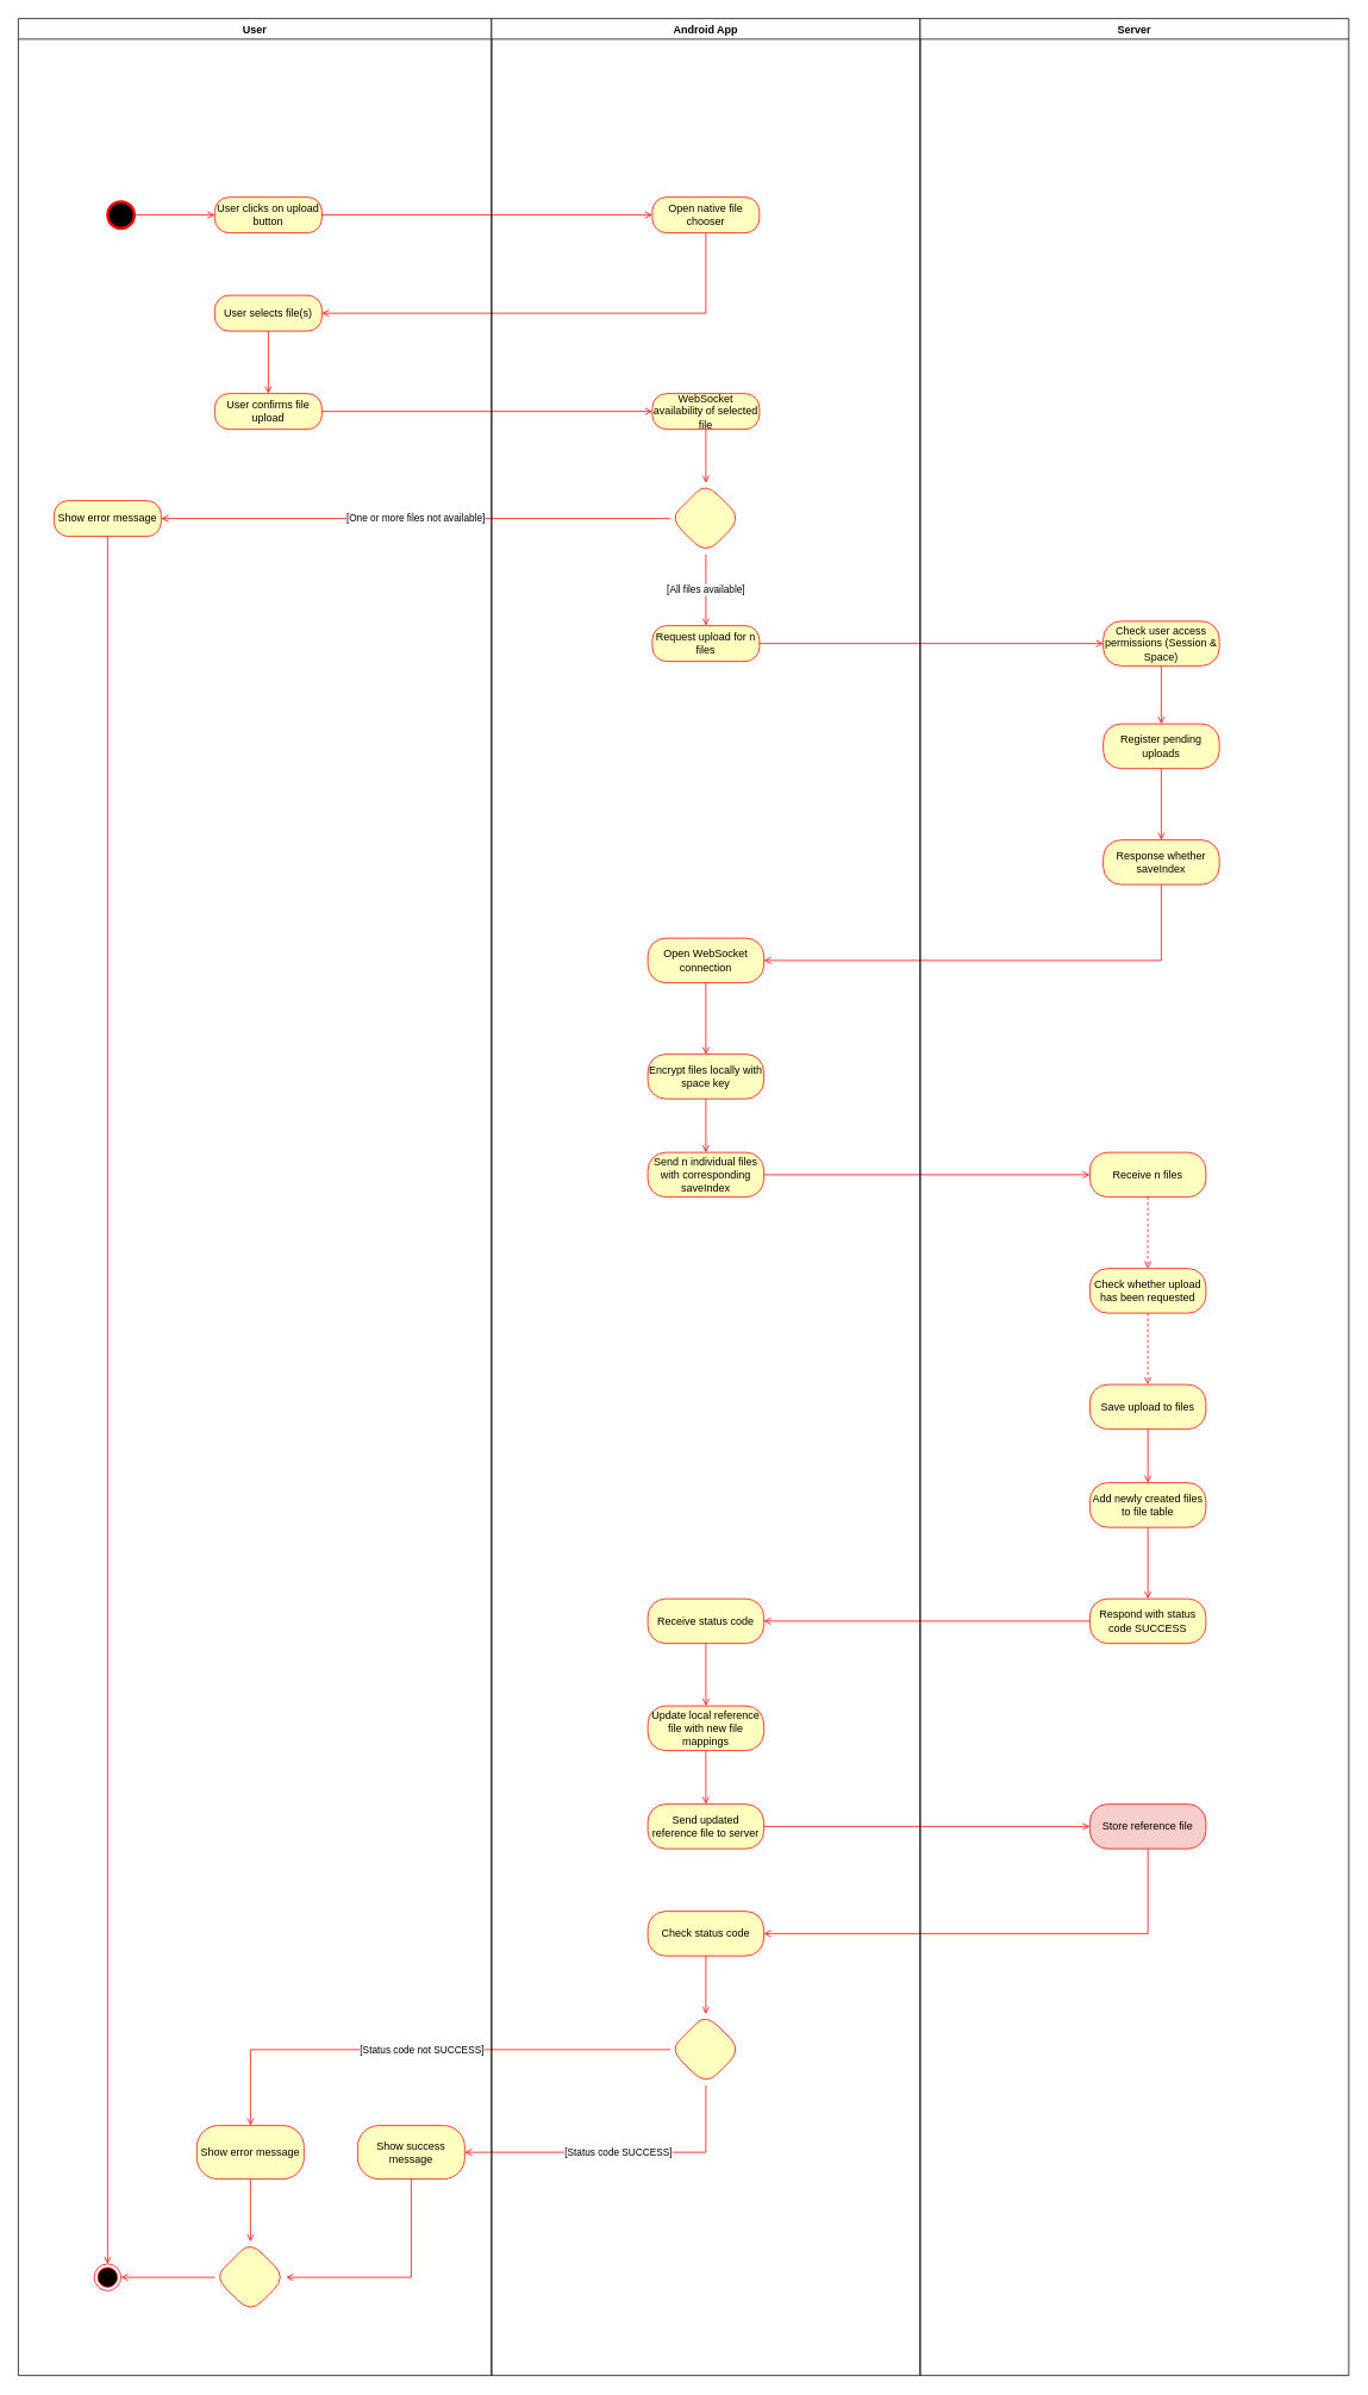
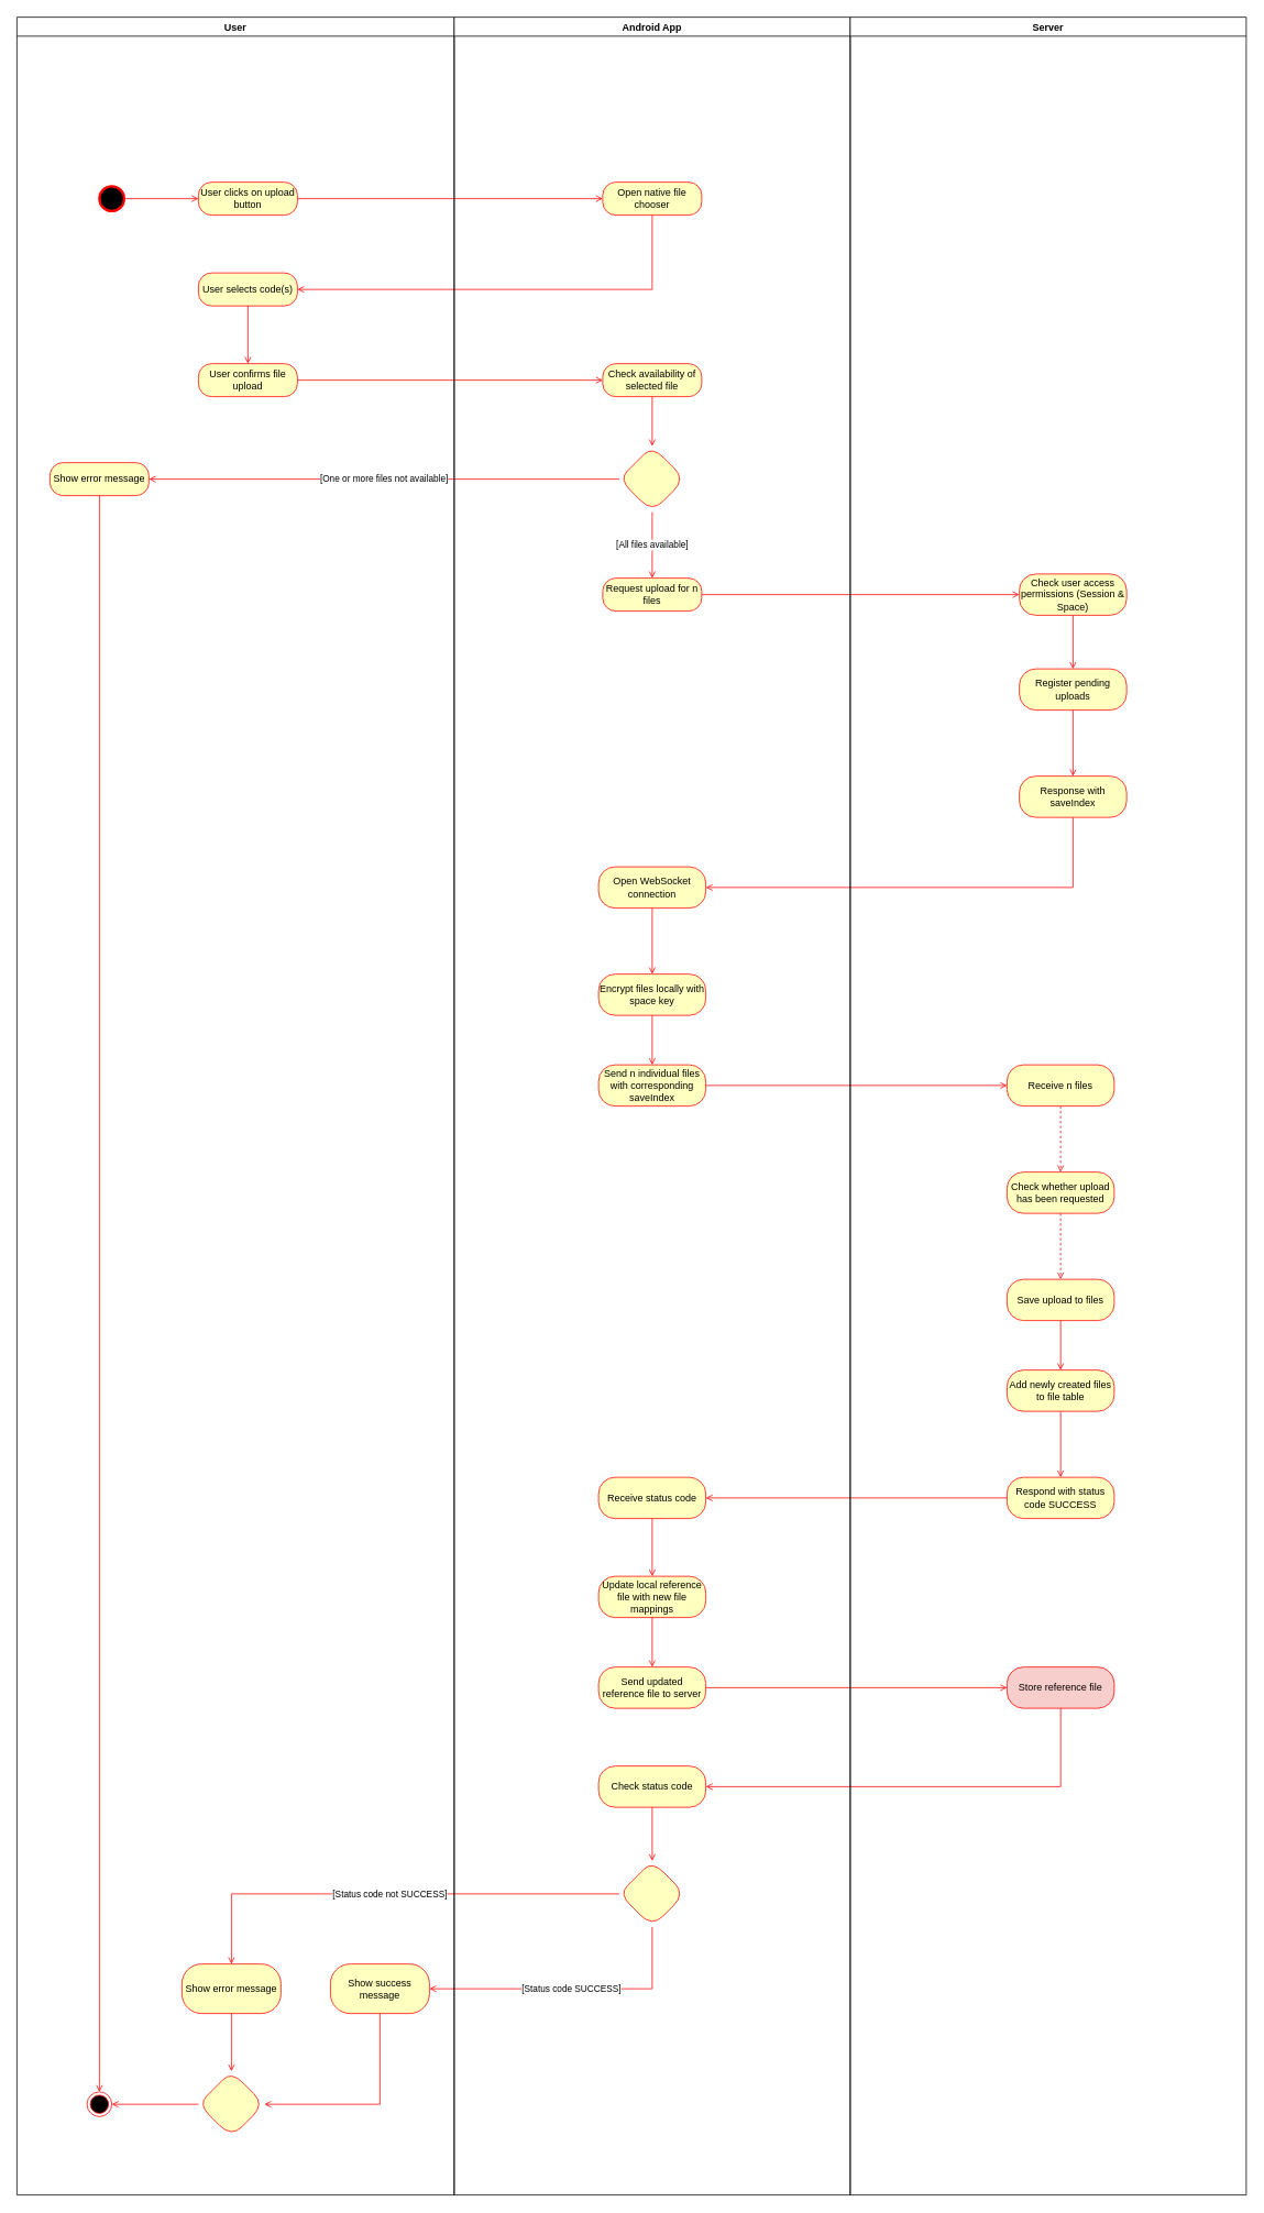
  <mxCell id="0" />
  <mxCell id="1" parent="0" />
  <mxCell id="2" value="" style="edgeStyle=orthogonalEdgeStyle;rounded=0;orthogonalLoop=1;jettySize=auto;html=1;endArrow=open;endFill=0;strokeColor=#FF0000;" parent="1" source="34" target="44" edge="1"><mxGeometry relative="1" as="geometry" /></mxCell>
  <mxCell id="3" value="" style="edgeStyle=orthogonalEdgeStyle;rounded=0;orthogonalLoop=1;jettySize=auto;html=1;entryX=1;entryY=0.5;entryDx=0;entryDy=0;exitX=0.5;exitY=1;exitDx=0;exitDy=0;endArrow=open;endFill=0;strokeColor=#FF0000;" parent="1" source="44" target="37" edge="1"><mxGeometry relative="1" as="geometry" /></mxCell>
  <mxCell id="4" value="" style="edgeStyle=orthogonalEdgeStyle;rounded=0;orthogonalLoop=1;jettySize=auto;html=1;endArrow=open;endFill=0;strokeColor=#FF0000;" parent="1" source="38" target="45" edge="1"><mxGeometry relative="1" as="geometry" /></mxCell>
  <mxCell id="5" value="[One or more files not available]" style="edgeStyle=orthogonalEdgeStyle;rounded=0;orthogonalLoop=1;jettySize=auto;html=1;endArrow=open;endFill=0;strokeColor=#FF0000;" parent="1" source="46" target="40" edge="1"><mxGeometry relative="1" as="geometry" /></mxCell>
  <mxCell id="6" value="" style="edgeStyle=orthogonalEdgeStyle;rounded=0;orthogonalLoop=1;jettySize=auto;html=1;endArrow=open;endFill=0;strokeColor=#FF0000;" parent="1" source="48" target="8" edge="1"><mxGeometry relative="1" as="geometry" /></mxCell>
  <mxCell id="7" value="" style="edgeStyle=orthogonalEdgeStyle;rounded=0;orthogonalLoop=1;jettySize=auto;html=1;endArrow=open;endFill=0;strokeColor=#FF0000;" parent="1" source="8" target="10" edge="1"><mxGeometry relative="1" as="geometry" /></mxCell>
  <mxCell id="8" value="Check user access permissions (Session &amp;amp; Space)" style="rounded=1;whiteSpace=wrap;html=1;arcSize=40;fontColor=#000000;fillColor=#ffffc0;strokeColor=#ff0000;" parent="1" vertex="1"><mxGeometry x="1235" y="695" width="130" height="50" as="geometry" /></mxCell>
  <mxCell id="9" value="" style="edgeStyle=orthogonalEdgeStyle;rounded=0;orthogonalLoop=1;jettySize=auto;html=1;endArrow=open;endFill=0;strokeColor=#FF0000;" parent="1" source="10" target="12" edge="1"><mxGeometry relative="1" as="geometry" /></mxCell>
  <mxCell id="10" value="Register pending uploads" style="rounded=1;whiteSpace=wrap;html=1;arcSize=40;fontColor=#000000;fillColor=#ffffc0;strokeColor=#ff0000;" parent="1" vertex="1"><mxGeometry x="1235" y="810" width="130" height="50" as="geometry" /></mxCell>
  <mxCell id="11" value="" style="edgeStyle=orthogonalEdgeStyle;rounded=0;orthogonalLoop=1;jettySize=auto;html=1;entryX=1;entryY=0.5;entryDx=0;entryDy=0;exitX=0.5;exitY=1;exitDx=0;exitDy=0;endArrow=open;endFill=0;strokeColor=#FF0000;" parent="1" source="12" target="50" edge="1"><mxGeometry relative="1" as="geometry" /></mxCell>
- <mxCell id="12" value="Response whether saveIndex" style="rounded=1;whiteSpace=wrap;html=1;arcSize=40;fontColor=#000000;fillColor=#ffffc0;strokeColor=#ff0000;" parent="1" vertex="1"><mxGeometry x="1235" y="940" width="130" height="50" as="geometry" /></mxCell>
+ <mxCell id="12" value="Response with saveIndex" style="rounded=1;whiteSpace=wrap;html=1;arcSize=40;fontColor=#000000;fillColor=#ffffc0;strokeColor=#ff0000;" parent="1" vertex="1"><mxGeometry x="1235" y="940" width="130" height="50" as="geometry" /></mxCell>
  <mxCell id="13" value="" style="edgeStyle=orthogonalEdgeStyle;rounded=0;orthogonalLoop=1;jettySize=auto;html=1;endArrow=open;endFill=0;strokeColor=#FF0000;" parent="1" source="53" target="15" edge="1"><mxGeometry relative="1" as="geometry" /></mxCell>
  <mxCell id="14" value="" style="edgeStyle=orthogonalEdgeStyle;rounded=0;orthogonalLoop=1;jettySize=auto;html=1;endArrow=open;endFill=0;strokeColor=#FF0000;dashed=1;" parent="1" source="15" target="17" edge="1"><mxGeometry relative="1" as="geometry" /></mxCell>
  <mxCell id="15" value="Receive n files" style="rounded=1;whiteSpace=wrap;html=1;arcSize=40;fontColor=#000000;fillColor=#ffffc0;strokeColor=#ff0000;" parent="1" vertex="1"><mxGeometry x="1220" y="1290" width="130" height="50" as="geometry" /></mxCell>
  <mxCell id="16" value="" style="edgeStyle=orthogonalEdgeStyle;rounded=0;orthogonalLoop=1;jettySize=auto;html=1;endArrow=open;endFill=0;strokeColor=#FF0000;dashed=1;" parent="1" source="17" target="19" edge="1"><mxGeometry relative="1" as="geometry" /></mxCell>
  <mxCell id="17" value="Check whether upload has been requested " style="rounded=1;whiteSpace=wrap;html=1;arcSize=40;fontColor=#000000;fillColor=#ffffc0;strokeColor=#ff0000;" parent="1" vertex="1"><mxGeometry x="1220" y="1420" width="130" height="50" as="geometry" /></mxCell>
  <mxCell id="18" value="" style="edgeStyle=orthogonalEdgeStyle;rounded=0;orthogonalLoop=1;jettySize=auto;html=1;endArrow=open;endFill=0;strokeColor=#FF0000;" parent="1" source="19" target="21" edge="1"><mxGeometry relative="1" as="geometry" /></mxCell>
  <mxCell id="19" value="Save upload to files" style="rounded=1;whiteSpace=wrap;html=1;arcSize=40;fontColor=#000000;fillColor=#ffffc0;strokeColor=#ff0000;" parent="1" vertex="1"><mxGeometry x="1220" y="1550" width="130" height="50" as="geometry" /></mxCell>
  <mxCell id="20" value="" style="edgeStyle=orthogonalEdgeStyle;rounded=0;orthogonalLoop=1;jettySize=auto;html=1;endArrow=open;endFill=0;strokeColor=#FF0000;" parent="1" source="21" target="23" edge="1"><mxGeometry relative="1" as="geometry" /></mxCell>
  <mxCell id="21" value="Add newly created files to file table" style="rounded=1;whiteSpace=wrap;html=1;arcSize=40;fontColor=#000000;fillColor=#ffffc0;strokeColor=#ff0000;" parent="1" vertex="1"><mxGeometry x="1220" y="1660" width="130" height="50" as="geometry" /></mxCell>
  <mxCell id="22" value="" style="edgeStyle=orthogonalEdgeStyle;rounded=0;orthogonalLoop=1;jettySize=auto;html=1;endArrow=open;endFill=0;strokeColor=#FF0000;" parent="1" source="23" target="55" edge="1"><mxGeometry relative="1" as="geometry" /></mxCell>
  <mxCell id="23" value="Respond with status code SUCCESS" style="rounded=1;whiteSpace=wrap;html=1;arcSize=40;fontColor=#000000;fillColor=#ffffc0;strokeColor=#ff0000;" parent="1" vertex="1"><mxGeometry x="1220" y="1790" width="130" height="50" as="geometry" /></mxCell>
  <mxCell id="24" value="" style="edgeStyle=orthogonalEdgeStyle;rounded=0;orthogonalLoop=1;jettySize=auto;html=1;endArrow=open;endFill=0;strokeColor=#FF0000;" parent="1" source="58" target="26" edge="1"><mxGeometry relative="1" as="geometry" /></mxCell>
  <mxCell id="25" value="" style="edgeStyle=orthogonalEdgeStyle;rounded=0;orthogonalLoop=1;jettySize=auto;html=1;entryX=1;entryY=0.5;entryDx=0;entryDy=0;exitX=0.5;exitY=1;exitDx=0;exitDy=0;endArrow=open;endFill=0;strokeColor=#FF0000;" parent="1" source="26" target="60" edge="1"><mxGeometry relative="1" as="geometry" /></mxCell>
  <mxCell id="26" value="Store reference file" style="rounded=1;whiteSpace=wrap;html=1;arcSize=40;fontColor=#000000;fillColor=#f8cecc;strokeColor=#ff0000;" parent="1" vertex="1"><mxGeometry x="1220" y="2020" width="130" height="50" as="geometry" /></mxCell>
  <mxCell id="27" value="[Status code SUCCESS]" style="edgeStyle=orthogonalEdgeStyle;rounded=0;orthogonalLoop=1;jettySize=auto;html=1;entryX=1;entryY=0.5;entryDx=0;entryDy=0;exitX=0.5;exitY=1;exitDx=0;exitDy=0;endArrow=open;endFill=0;strokeColor=#FF0000;" parent="1" source="61" target="30" edge="1"><mxGeometry relative="1" as="geometry" /></mxCell>
  <mxCell id="28" value="[Status code not SUCCESS]" style="edgeStyle=orthogonalEdgeStyle;rounded=0;orthogonalLoop=1;jettySize=auto;html=1;endArrow=open;endFill=0;strokeColor=#FF0000;" parent="1" source="61" target="32" edge="1"><mxGeometry relative="1" as="geometry" /></mxCell>
  <mxCell id="29" style="edgeStyle=orthogonalEdgeStyle;rounded=0;orthogonalLoop=1;jettySize=auto;html=1;entryX=1;entryY=0.5;entryDx=0;entryDy=0;exitX=0.5;exitY=1;exitDx=0;exitDy=0;endArrow=open;endFill=0;strokeColor=#FF0000;" parent="1" source="30" target="65" edge="1"><mxGeometry relative="1" as="geometry" /></mxCell>
  <mxCell id="30" value="Show success message" style="whiteSpace=wrap;html=1;rounded=1;strokeColor=#ff0000;fillColor=#ffffc0;arcSize=40;" parent="1" vertex="1"><mxGeometry x="400" y="2380" width="120" height="60" as="geometry" /></mxCell>
  <mxCell id="31" value="" style="edgeStyle=orthogonalEdgeStyle;rounded=0;orthogonalLoop=1;jettySize=auto;html=1;endArrow=open;endFill=0;strokeColor=#FF0000;" parent="1" source="32" target="65" edge="1"><mxGeometry relative="1" as="geometry" /></mxCell>
  <mxCell id="32" value="Show error message" style="whiteSpace=wrap;html=1;rounded=1;strokeColor=#ff0000;fillColor=#ffffc0;arcSize=40;" parent="1" vertex="1"><mxGeometry x="220" y="2380" width="120" height="60" as="geometry" /></mxCell>
  <mxCell id="33" value="User" style="swimlane;" parent="1" vertex="1"><mxGeometry x="20" y="20" width="530" height="2640" as="geometry" /></mxCell>
  <mxCell id="34" value="User clicks on upload button" style="rounded=1;whiteSpace=wrap;html=1;arcSize=40;fontColor=#000000;fillColor=#ffffc0;strokeColor=#ff0000;" parent="33" vertex="1"><mxGeometry x="220" y="200" width="120" height="40" as="geometry" /></mxCell>
  <mxCell id="35" value="" style="edgeStyle=orthogonalEdgeStyle;rounded=0;orthogonalLoop=1;jettySize=auto;html=1;endArrow=open;endFill=0;strokeColor=#FF0000;" parent="33" source="36" target="34" edge="1"><mxGeometry relative="1" as="geometry" /></mxCell>
  <mxCell id="36" value="" style="ellipse;whiteSpace=wrap;html=1;aspect=fixed;strokeWidth=3;fillColor=#000000;strokeColor=#FF0000;" parent="33" vertex="1"><mxGeometry x="100" y="205" width="30" height="30" as="geometry" /></mxCell>
- <mxCell id="37" value="User selects file(s)" style="rounded=1;whiteSpace=wrap;html=1;arcSize=40;fontColor=#000000;fillColor=#ffffc0;strokeColor=#ff0000;" parent="33" vertex="1"><mxGeometry x="220" y="310" width="120" height="40" as="geometry" /></mxCell>
+ <mxCell id="37" value="User selects code(s)" style="rounded=1;whiteSpace=wrap;html=1;arcSize=40;fontColor=#000000;fillColor=#ffffc0;strokeColor=#ff0000;" parent="33" vertex="1"><mxGeometry x="220" y="310" width="120" height="40" as="geometry" /></mxCell>
  <mxCell id="38" value="User confirms file upload" style="rounded=1;whiteSpace=wrap;html=1;arcSize=40;fontColor=#000000;fillColor=#ffffc0;strokeColor=#ff0000;" parent="33" vertex="1"><mxGeometry x="220" y="420" width="120" height="40" as="geometry" /></mxCell>
  <mxCell id="39" value="" style="edgeStyle=orthogonalEdgeStyle;rounded=0;orthogonalLoop=1;jettySize=auto;html=1;strokeColor=#FF0000;endArrow=open;endFill=0;" parent="33" source="37" target="38" edge="1"><mxGeometry relative="1" as="geometry" /></mxCell>
  <mxCell id="40" value="Show error message" style="rounded=1;whiteSpace=wrap;html=1;arcSize=40;fontColor=#000000;fillColor=#ffffc0;strokeColor=#ff0000;" parent="33" vertex="1"><mxGeometry x="40" y="540" width="120" height="40" as="geometry" /></mxCell>
  <mxCell id="41" value="" style="ellipse;html=1;shape=endState;fillColor=#000000;strokeColor=#ff0000;" parent="33" vertex="1"><mxGeometry x="85" y="2515" width="30" height="30" as="geometry" /></mxCell>
  <mxCell id="42" style="edgeStyle=orthogonalEdgeStyle;rounded=0;orthogonalLoop=1;jettySize=auto;html=1;entryX=0.5;entryY=0;entryDx=0;entryDy=0;endArrow=open;endFill=0;strokeColor=#FF0000;" parent="33" source="40" target="41" edge="1"><mxGeometry relative="1" as="geometry"><mxPoint x="100" y="2408" as="targetPoint" /></mxGeometry></mxCell>
  <mxCell id="43" value="Android App" style="swimlane;" parent="1" vertex="1"><mxGeometry x="550" y="20" width="480" height="2640" as="geometry" /></mxCell>
  <mxCell id="44" value="Open native file chooser" style="rounded=1;whiteSpace=wrap;html=1;arcSize=40;fontColor=#000000;fillColor=#ffffc0;strokeColor=#ff0000;" parent="43" vertex="1"><mxGeometry x="180" y="200" width="120" height="40" as="geometry" /></mxCell>
- <mxCell id="45" value="WebSocket availability of selected file" style="rounded=1;whiteSpace=wrap;html=1;arcSize=40;fontColor=#000000;fillColor=#ffffc0;strokeColor=#ff0000;" parent="43" vertex="1"><mxGeometry x="180" y="420" width="120" height="40" as="geometry" /></mxCell>
+ <mxCell id="45" value="Check availability of selected file" style="rounded=1;whiteSpace=wrap;html=1;arcSize=40;fontColor=#000000;fillColor=#ffffc0;strokeColor=#ff0000;" parent="43" vertex="1"><mxGeometry x="180" y="420" width="120" height="40" as="geometry" /></mxCell>
  <mxCell id="46" value="" style="rhombus;whiteSpace=wrap;html=1;rounded=1;strokeColor=#ff0000;fillColor=#ffffc0;arcSize=40;" parent="43" vertex="1"><mxGeometry x="200" y="520" width="80" height="80" as="geometry" /></mxCell>
  <mxCell id="47" value="" style="edgeStyle=orthogonalEdgeStyle;rounded=0;orthogonalLoop=1;jettySize=auto;html=1;endArrow=open;endFill=0;strokeColor=#FF0000;" parent="43" source="45" target="46" edge="1"><mxGeometry relative="1" as="geometry" /></mxCell>
  <mxCell id="48" value="Request upload for n files" style="rounded=1;whiteSpace=wrap;html=1;arcSize=40;fontColor=#000000;fillColor=#ffffc0;strokeColor=#ff0000;" parent="43" vertex="1"><mxGeometry x="180" y="680" width="120" height="40" as="geometry" /></mxCell>
  <mxCell id="49" value="[All files available]" style="edgeStyle=orthogonalEdgeStyle;rounded=0;orthogonalLoop=1;jettySize=auto;html=1;entryX=0.5;entryY=0;entryDx=0;entryDy=0;endArrow=open;endFill=0;strokeColor=#FF0000;" parent="43" source="46" target="48" edge="1"><mxGeometry relative="1" as="geometry"><mxPoint x="240" y="660" as="targetPoint" /></mxGeometry></mxCell>
  <mxCell id="50" value="Open WebSocket connection" style="rounded=1;whiteSpace=wrap;html=1;arcSize=40;fontColor=#000000;fillColor=#ffffc0;strokeColor=#ff0000;" parent="43" vertex="1"><mxGeometry x="175" y="1030" width="130" height="50" as="geometry" /></mxCell>
  <mxCell id="51" value="Encrypt files locally with space key" style="rounded=1;whiteSpace=wrap;html=1;arcSize=40;fontColor=#000000;fillColor=#ffffc0;strokeColor=#ff0000;" parent="43" vertex="1"><mxGeometry x="175" y="1160" width="130" height="50" as="geometry" /></mxCell>
  <mxCell id="52" value="" style="edgeStyle=orthogonalEdgeStyle;rounded=0;orthogonalLoop=1;jettySize=auto;html=1;endArrow=open;endFill=0;strokeColor=#FF0000;" parent="43" source="50" target="51" edge="1"><mxGeometry relative="1" as="geometry" /></mxCell>
  <mxCell id="53" value="Send n individual files with corresponding saveIndex" style="rounded=1;whiteSpace=wrap;html=1;arcSize=40;fontColor=#000000;fillColor=#ffffc0;strokeColor=#ff0000;" parent="43" vertex="1"><mxGeometry x="175" y="1270" width="130" height="50" as="geometry" /></mxCell>
  <mxCell id="54" value="" style="edgeStyle=orthogonalEdgeStyle;rounded=0;orthogonalLoop=1;jettySize=auto;html=1;endArrow=open;endFill=0;strokeColor=#FF0000;" parent="43" source="51" target="53" edge="1"><mxGeometry relative="1" as="geometry" /></mxCell>
  <mxCell id="55" value="Receive status code" style="rounded=1;whiteSpace=wrap;html=1;arcSize=40;fontColor=#000000;fillColor=#ffffc0;strokeColor=#ff0000;" parent="43" vertex="1"><mxGeometry x="175" y="1770" width="130" height="50" as="geometry" /></mxCell>
  <mxCell id="56" value="Update local reference file with new file mappings" style="rounded=1;whiteSpace=wrap;html=1;arcSize=40;fontColor=#000000;fillColor=#ffffc0;strokeColor=#ff0000;" parent="43" vertex="1"><mxGeometry x="175" y="1890" width="130" height="50" as="geometry" /></mxCell>
  <mxCell id="57" value="" style="edgeStyle=orthogonalEdgeStyle;rounded=0;orthogonalLoop=1;jettySize=auto;html=1;endArrow=open;endFill=0;strokeColor=#FF0000;" parent="43" source="55" target="56" edge="1"><mxGeometry relative="1" as="geometry" /></mxCell>
  <mxCell id="58" value="Send updated reference file to server" style="rounded=1;whiteSpace=wrap;html=1;arcSize=40;fontColor=#000000;fillColor=#ffffc0;strokeColor=#ff0000;" parent="43" vertex="1"><mxGeometry x="175" y="2000" width="130" height="50" as="geometry" /></mxCell>
  <mxCell id="59" value="" style="edgeStyle=orthogonalEdgeStyle;rounded=0;orthogonalLoop=1;jettySize=auto;html=1;endArrow=open;endFill=0;strokeColor=#FF0000;" parent="43" source="56" target="58" edge="1"><mxGeometry relative="1" as="geometry" /></mxCell>
  <mxCell id="60" value="Check status code" style="rounded=1;whiteSpace=wrap;html=1;arcSize=40;fontColor=#000000;fillColor=#ffffc0;strokeColor=#ff0000;" parent="43" vertex="1"><mxGeometry x="175" y="2120" width="130" height="50" as="geometry" /></mxCell>
  <mxCell id="61" value="" style="rhombus;whiteSpace=wrap;html=1;rounded=1;strokeColor=#ff0000;fillColor=#ffffc0;arcSize=40;" parent="43" vertex="1"><mxGeometry x="200" y="2235" width="80" height="80" as="geometry" /></mxCell>
  <mxCell id="62" value="" style="edgeStyle=orthogonalEdgeStyle;rounded=0;orthogonalLoop=1;jettySize=auto;html=1;endArrow=open;endFill=0;strokeColor=#FF0000;" parent="43" source="60" target="61" edge="1"><mxGeometry relative="1" as="geometry" /></mxCell>
  <mxCell id="63" value="Server" style="swimlane;" parent="1" vertex="1"><mxGeometry x="1030" y="20" width="480" height="2640" as="geometry" /></mxCell>
  <mxCell id="64" style="edgeStyle=orthogonalEdgeStyle;rounded=0;orthogonalLoop=1;jettySize=auto;html=1;entryX=1;entryY=0.5;entryDx=0;entryDy=0;endArrow=open;endFill=0;strokeColor=#FF0000;" parent="1" source="65" target="41" edge="1"><mxGeometry relative="1" as="geometry" /></mxCell>
  <mxCell id="65" value="" style="rhombus;whiteSpace=wrap;html=1;rounded=1;strokeColor=#ff0000;fillColor=#ffffc0;arcSize=40;" parent="1" vertex="1"><mxGeometry x="240" y="2510" width="80" height="80" as="geometry" /></mxCell>
